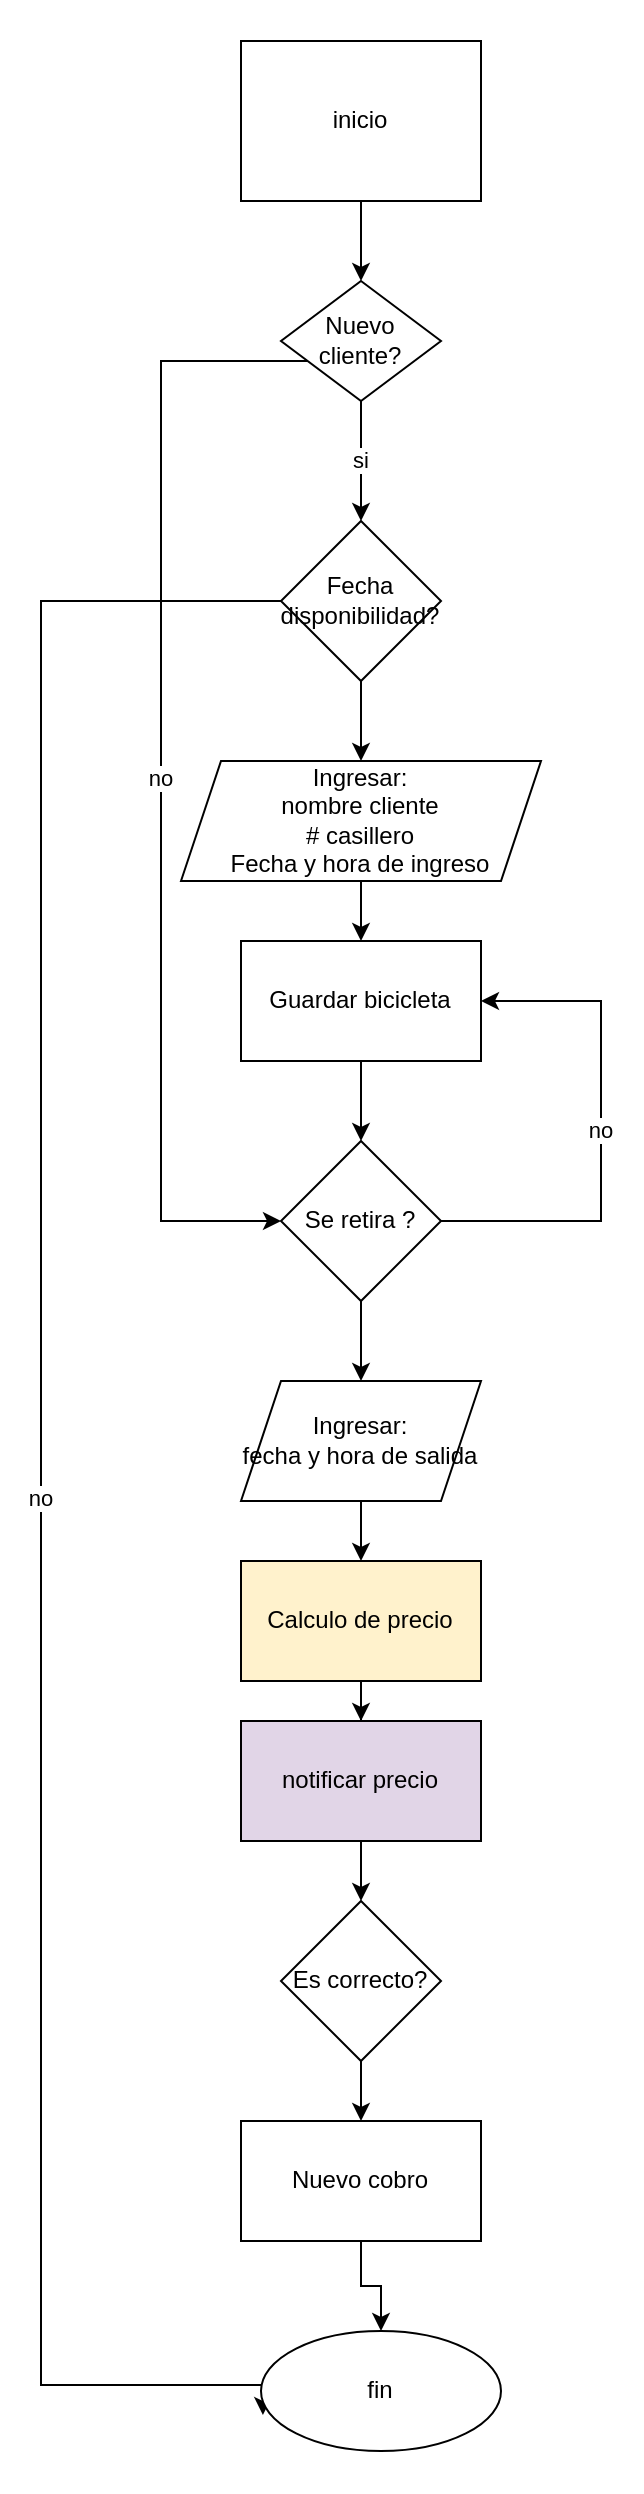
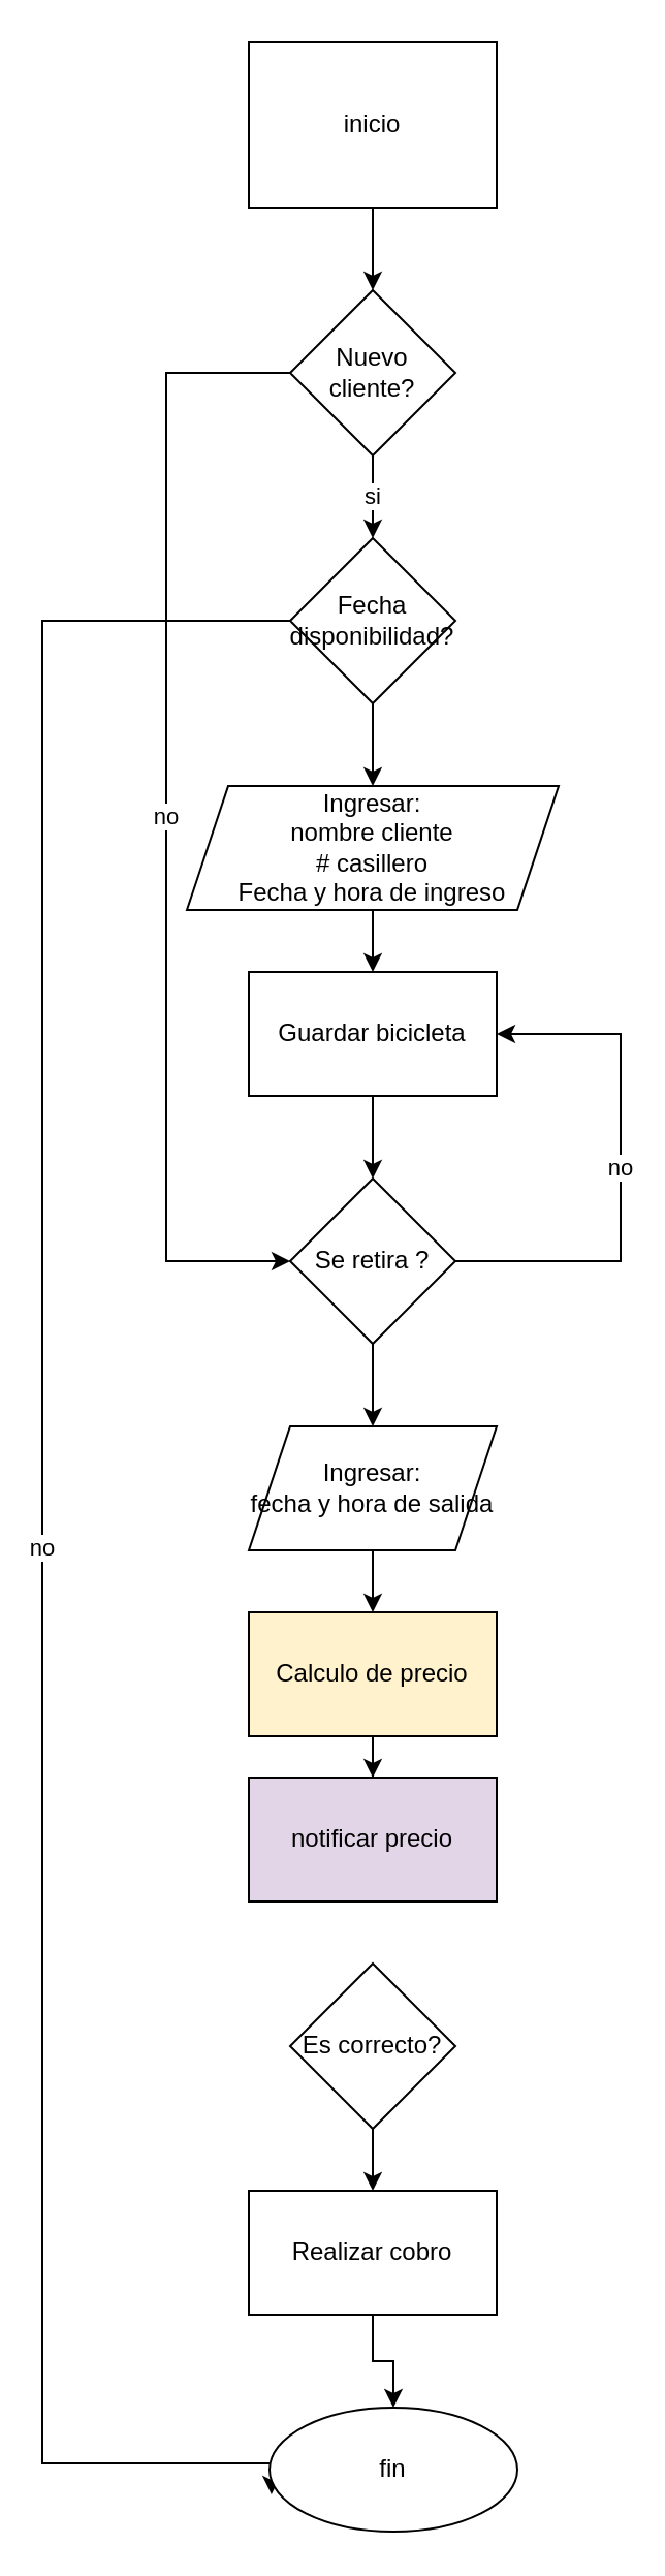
  <mxCell id="0" />
  <mxCell id="1" parent="0" />
  <mxCell id="2" style="edgeStyle=orthogonalEdgeStyle;rounded=0;orthogonalLoop=1;jettySize=auto;html=1;" parent="1" source="3" target="6" edge="1"><mxGeometry relative="1" as="geometry"><mxPoint x="180" y="150" as="targetPoint" /></mxGeometry></mxCell>
  <mxCell id="3" value="inicio" style="whiteSpace=wrap;html=1;rounded=0;" parent="1" vertex="1"><mxGeometry x="120" y="20" width="120" height="80" as="geometry" /></mxCell>
  <mxCell id="4" value="si" style="edgeStyle=orthogonalEdgeStyle;rounded=0;orthogonalLoop=1;jettySize=auto;html=1;" parent="1" source="6" edge="1"><mxGeometry relative="1" as="geometry"><mxPoint x="180" y="260" as="targetPoint" /></mxGeometry></mxCell>
  <mxCell id="5" value="no" style="edgeStyle=orthogonalEdgeStyle;rounded=0;orthogonalLoop=1;jettySize=auto;html=1;entryX=0;entryY=0.5;entryDx=0;entryDy=0;" edge="1" parent="1" source="6" target="16"><mxGeometry relative="1" as="geometry"><Array as="points"><mxPoint x="80" y="180" /><mxPoint x="80" y="610" /></Array></mxGeometry></mxCell>
- <mxCell id="6" value="Nuevo cliente?" style="rhombus;whiteSpace=wrap;html=1;" parent="1" vertex="1"><mxGeometry x="140" y="140" width="80" height="60" as="geometry" /></mxCell>
+ <mxCell id="6" value="Nuevo cliente?" style="rhombus;whiteSpace=wrap;html=1;" parent="1" vertex="1"><mxGeometry x="140" y="140" width="80" height="80" as="geometry" /></mxCell>
  <mxCell id="7" style="edgeStyle=orthogonalEdgeStyle;rounded=0;orthogonalLoop=1;jettySize=auto;html=1;" parent="1" source="9" target="11" edge="1"><mxGeometry relative="1" as="geometry"><mxPoint x="180" y="390" as="targetPoint" /></mxGeometry></mxCell>
  <mxCell id="8" value="no" style="edgeStyle=orthogonalEdgeStyle;rounded=0;orthogonalLoop=1;jettySize=auto;html=1;entryX=0.008;entryY=0.7;entryDx=0;entryDy=0;entryPerimeter=0;" parent="1" source="9" target="27" edge="1"><mxGeometry relative="1" as="geometry"><Array as="points"><mxPoint x="20" y="300" /><mxPoint x="20" y="1192" /></Array></mxGeometry></mxCell>
  <mxCell id="9" value="Fecha disponibilidad?" style="rhombus;whiteSpace=wrap;html=1;" parent="1" vertex="1"><mxGeometry x="140" y="260" width="80" height="80" as="geometry" /></mxCell>
  <mxCell id="10" style="edgeStyle=orthogonalEdgeStyle;rounded=0;orthogonalLoop=1;jettySize=auto;html=1;" parent="1" source="11" target="13" edge="1"><mxGeometry relative="1" as="geometry"><mxPoint x="180" y="480" as="targetPoint" /></mxGeometry></mxCell>
  <mxCell id="11" value="&lt;div&gt;Ingresar:&lt;/div&gt;&lt;div&gt;nombre cliente&lt;/div&gt;&lt;div&gt;# casillero&lt;/div&gt;&lt;div&gt;Fecha y hora de ingreso&lt;br&gt;&lt;/div&gt;" style="shape=parallelogram;perimeter=parallelogramPerimeter;whiteSpace=wrap;html=1;fixedSize=1;" parent="1" vertex="1"><mxGeometry x="90" y="380" width="180" height="60" as="geometry" /></mxCell>
  <mxCell id="12" style="edgeStyle=orthogonalEdgeStyle;rounded=0;orthogonalLoop=1;jettySize=auto;html=1;" parent="1" source="13" target="16" edge="1"><mxGeometry relative="1" as="geometry"><mxPoint x="180" y="580" as="targetPoint" /></mxGeometry></mxCell>
  <mxCell id="13" value="Guardar bicicleta" style="rounded=0;whiteSpace=wrap;html=1;" parent="1" vertex="1"><mxGeometry x="120" y="470" width="120" height="60" as="geometry" /></mxCell>
  <mxCell id="14" style="edgeStyle=orthogonalEdgeStyle;rounded=0;orthogonalLoop=1;jettySize=auto;html=1;" parent="1" source="16" target="18" edge="1"><mxGeometry relative="1" as="geometry"><mxPoint x="180" y="710" as="targetPoint" /></mxGeometry></mxCell>
  <mxCell id="15" value="no" style="edgeStyle=orthogonalEdgeStyle;rounded=0;orthogonalLoop=1;jettySize=auto;html=1;exitX=1;exitY=0.5;exitDx=0;exitDy=0;entryX=1;entryY=0.5;entryDx=0;entryDy=0;" parent="1" source="16" target="13" edge="1"><mxGeometry relative="1" as="geometry"><Array as="points"><mxPoint x="300" y="610" /><mxPoint x="300" y="500" /></Array></mxGeometry></mxCell>
  <mxCell id="16" value="Se retira ? " style="rhombus;whiteSpace=wrap;html=1;" parent="1" vertex="1"><mxGeometry x="140" y="570" width="80" height="80" as="geometry" /></mxCell>
  <mxCell id="17" style="edgeStyle=orthogonalEdgeStyle;rounded=0;orthogonalLoop=1;jettySize=auto;html=1;" parent="1" source="18" target="20" edge="1"><mxGeometry relative="1" as="geometry"><mxPoint x="180" y="800" as="targetPoint" /></mxGeometry></mxCell>
  <mxCell id="18" value="&lt;div&gt;Ingresar:&lt;/div&gt;&lt;div&gt; fecha y hora de salida&lt;/div&gt;" style="shape=parallelogram;perimeter=parallelogramPerimeter;whiteSpace=wrap;html=1;fixedSize=1;" parent="1" vertex="1"><mxGeometry x="120" y="690" width="120" height="60" as="geometry" /></mxCell>
  <mxCell id="19" style="edgeStyle=orthogonalEdgeStyle;rounded=0;orthogonalLoop=1;jettySize=auto;html=1;" parent="1" source="20" target="22" edge="1"><mxGeometry relative="1" as="geometry"><mxPoint x="180" y="890" as="targetPoint" /></mxGeometry></mxCell>
  <mxCell id="20" value="Calculo de precio" style="rounded=0;whiteSpace=wrap;html=1;fillColor=#fff2cc;" parent="1" vertex="1"><mxGeometry x="120" y="780" width="120" height="60" as="geometry" /></mxCell>
- <mxCell id="21" style="edgeStyle=orthogonalEdgeStyle;rounded=0;orthogonalLoop=1;jettySize=auto;html=1;" parent="1" source="22" target="24" edge="1"><mxGeometry relative="1" as="geometry"><mxPoint x="180" y="970" as="targetPoint" /></mxGeometry></mxCell>
  <mxCell id="22" value="notificar precio" style="rounded=0;whiteSpace=wrap;html=1;fillColor=#e1d5e7;" parent="1" vertex="1"><mxGeometry x="120" y="860" width="120" height="60" as="geometry" /></mxCell>
  <mxCell id="23" style="edgeStyle=orthogonalEdgeStyle;rounded=0;orthogonalLoop=1;jettySize=auto;html=1;" parent="1" source="24" target="26" edge="1"><mxGeometry relative="1" as="geometry"><mxPoint x="180" y="1080" as="targetPoint" /></mxGeometry></mxCell>
  <mxCell id="24" value="Es correcto?" style="rhombus;whiteSpace=wrap;html=1;" parent="1" vertex="1"><mxGeometry x="140" y="950" width="80" height="80" as="geometry" /></mxCell>
  <mxCell id="25" style="edgeStyle=orthogonalEdgeStyle;rounded=0;orthogonalLoop=1;jettySize=auto;html=1;" parent="1" source="26" target="27" edge="1"><mxGeometry relative="1" as="geometry"><mxPoint x="180" y="1170" as="targetPoint" /></mxGeometry></mxCell>
- <mxCell id="26" value="Nuevo cobro" style="rounded=0;whiteSpace=wrap;html=1;" parent="1" vertex="1"><mxGeometry x="120" y="1060" width="120" height="60" as="geometry" /></mxCell>
+ <mxCell id="26" value="Realizar cobro" style="rounded=0;whiteSpace=wrap;html=1;" parent="1" vertex="1"><mxGeometry x="120" y="1060" width="120" height="60" as="geometry" /></mxCell>
  <mxCell id="27" value="fin" style="ellipse;whiteSpace=wrap;html=1;" parent="1" vertex="1"><mxGeometry x="130" y="1165" width="120" height="60" as="geometry" /></mxCell>
